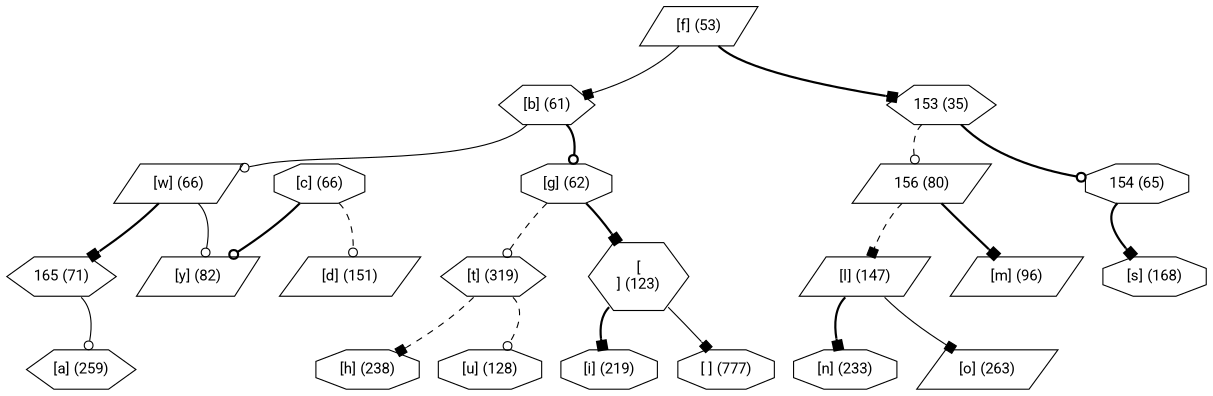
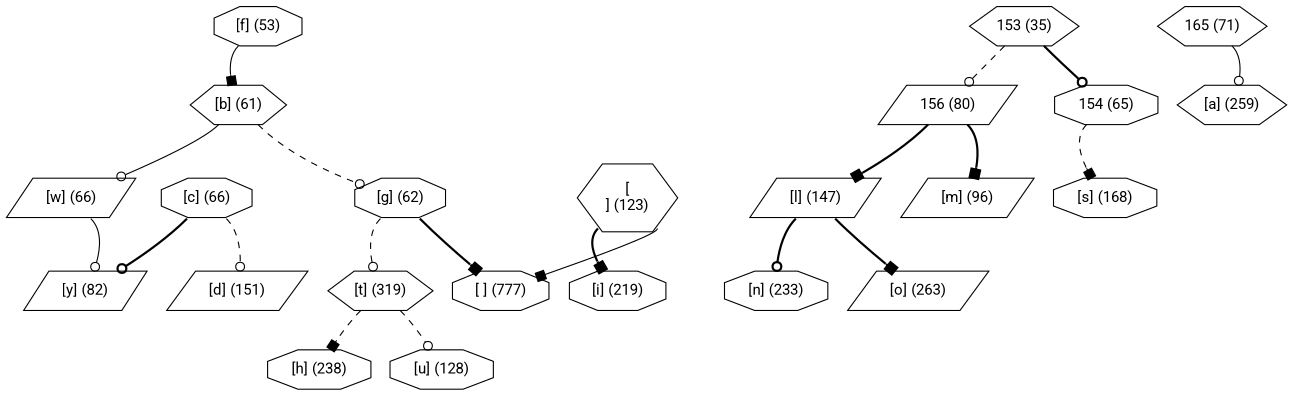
  digraph {
    fontname=Roboto
    node [fontname=Roboto shape=octagon]
    edge [arrowhead=box fontname=Roboto style=bold tailport=sw]
-   n1 [label="[f] (53)" shape=parallelogram width=0.5]
+   n1 [label="[f] (53)" width=0.5]
    n2 [label="[b] (61)" shape=hexagon width=0.5]
    n3 [label="153 (35)" shape=hexagon width=0.5]
    n4 [label="[w] (66)" shape=parallelogram width=0.5]
    n5 [label="[g] (62)" width=0.5]
    n6 [label="156 (80)" shape=parallelogram width=0.5]
    n7 [label="154 (65)" width=0.5]
    n8 [label="165 (71)" shape=hexagon width=0.5]
    n9 [label="[y] (82)" shape=parallelogram width=0.5]
    n10 [label="[t] (319)" shape=hexagon width=0.5]
    n11 [label="[\n] (123)" shape=hexagon width=0.5]
    n12 [label="[a] (259)" shape=hexagon width=0.5]
    n13 [label="[c] (66)" width=0.5]
    n14 [label="[d] (151)" shape=parallelogram width=0.5]
    n15 [label="[h] (238)" width=0.5]
    n16 [label="[u] (128)" width=0.5]
    n17 [label="[i] (219)" width=0.5]
    n18 [label="[ ] (777)" width=0.5]
    n19 [label="[l] (147)" shape=parallelogram width=0.5]
    n20 [label="[m] (96)" shape=parallelogram width=0.5]
    n21 [label="[s] (168)" width=0.5]
    n22 [label="[n] (233)" width=0.5]
    n23 [label="[o] (263)" shape=parallelogram width=0.5]
    n1 -> n2 [style=solid]
-   n1 -> n3 [tailport=se]
    n2 -> n4 [arrowhead=odot style=solid]
-   n2 -> n5 [arrowhead=odot tailport=se]
+   n2 -> n5 [arrowhead=odot style=dashed tailport=se]
    n3 -> n6 [arrowhead=odot style=dashed]
    n3 -> n7 [arrowhead=odot tailport=se]
-   n4 -> n8
    n4 -> n9 [arrowhead=odot style=solid tailport=se]
    n5 -> n10 [arrowhead=odot style=dashed]
-   n5 -> n11 [tailport=se]
-   n6 -> n19 [style=dashed]
+   n5 -> n18 [tailport=se]
+   n6 -> n19
    n6 -> n20 [tailport=se]
-   n7 -> n21
+   n7 -> n21 [style=dashed]
    n8 -> n12 [arrowhead=odot style=solid tailport=se]
    n10 -> n15 [style=dashed]
    n10 -> n16 [arrowhead=odot style=dashed tailport=se]
    n11 -> n17
    n11 -> n18 [style=solid tailport=se]
    n13 -> n9 [arrowhead=odot]
    n13 -> n14 [arrowhead=odot style=dashed tailport=se]
-   n19 -> n22
-   n19 -> n23 [style=solid tailport=se]
+   n19 -> n22 [arrowhead=odot]
+   n19 -> n23 [tailport=se]
  }
